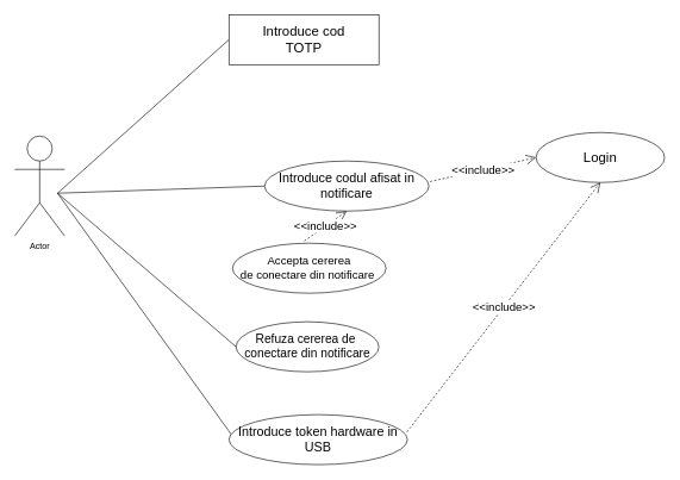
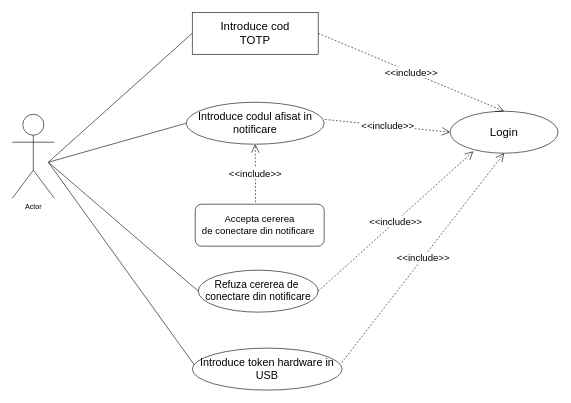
  <mxCell id="0" />
  <mxCell id="1" parent="0" />
  <mxCell id="2" value="Actor" style="shape=umlActor;verticalLabelPosition=bottom;verticalAlign=top;html=1;" parent="1" vertex="1"><mxGeometry x="20" y="190" width="70" height="140" as="geometry" /></mxCell>
  <mxCell id="3" value="" style="endArrow=none;html=1;rounded=0;entryX=0;entryY=0.5;entryDx=0;entryDy=0;" parent="1" target="6" edge="1"><mxGeometry width="50" height="50" relative="1" as="geometry"><mxPoint x="80" y="270" as="sourcePoint" /><mxPoint x="290" y="60" as="targetPoint" /></mxGeometry></mxCell>
  <mxCell id="4" value="" style="endArrow=none;html=1;rounded=0;entryX=0;entryY=0.5;entryDx=0;entryDy=0;" parent="1" target="5" edge="1"><mxGeometry width="50" height="50" relative="1" as="geometry"><mxPoint x="80" y="270" as="sourcePoint" /><mxPoint x="300" y="180" as="targetPoint" /></mxGeometry></mxCell>
- <mxCell id="5" value="&lt;font style=&quot;font-size: 18px;&quot;&gt;Introduce codul afisat in&lt;br&gt;notificare&lt;br&gt;&lt;/font&gt;" style="ellipse;whiteSpace=wrap;html=1;" parent="1" vertex="1"><mxGeometry x="370" y="225" width="230" height="70" as="geometry" /></mxCell>
+ <mxCell id="5" value="&lt;font style=&quot;font-size: 18px;&quot;&gt;Introduce codul afisat in&lt;br&gt;notificare&lt;br&gt;&lt;/font&gt;" style="ellipse;whiteSpace=wrap;html=1;" parent="1" vertex="1"><mxGeometry x="310" y="170" width="230" height="70" as="geometry" /></mxCell>
  <mxCell id="6" value="&lt;font style=&quot;font-size: 19px;&quot;&gt;Introduce cod &lt;br&gt;TOTP&lt;/font&gt;" style="whiteSpace=wrap;html=1;rounded=0;" parent="1" vertex="1"><mxGeometry x="320" y="20" width="210" height="70" as="geometry" /></mxCell>
  <mxCell id="7" value="" style="endArrow=none;html=1;rounded=0;entryX=0.016;entryY=0.41;entryDx=0;entryDy=0;entryPerimeter=0;" parent="1" target="8" edge="1"><mxGeometry width="50" height="50" relative="1" as="geometry"><mxPoint x="80" y="270" as="sourcePoint" /><mxPoint x="320" y="260" as="targetPoint" /></mxGeometry></mxCell>
  <mxCell id="8" value="&lt;font style=&quot;font-size: 18px;&quot;&gt;Introduce token hardware in&lt;br&gt;USB&lt;/font&gt;" style="ellipse;whiteSpace=wrap;html=1;" parent="1" vertex="1"><mxGeometry x="320" y="580" width="250" height="70" as="geometry" /></mxCell>
  <mxCell id="9" value="&lt;font style=&quot;font-size: 19px;&quot;&gt;Login&lt;/font&gt;" style="ellipse;whiteSpace=wrap;html=1;" parent="1" vertex="1"><mxGeometry x="750" y="185" width="180" height="70" as="geometry" /></mxCell>
+ <mxCell id="10" value="&lt;font style=&quot;font-size: 16px;&quot;&gt;&amp;lt;&amp;lt;include&amp;gt;&amp;gt;&lt;/font&gt;" style="endArrow=open;endSize=12;dashed=1;html=1;rounded=0;exitX=1;exitY=0.5;exitDx=0;exitDy=0;entryX=0.5;entryY=0;entryDx=0;entryDy=0;" parent="1" source="6" target="9" edge="1"><mxGeometry width="160" relative="1" as="geometry"><mxPoint x="510" y="30" as="sourcePoint" /><mxPoint x="670" y="30" as="targetPoint" /></mxGeometry></mxCell>
  <mxCell id="11" value="&lt;font style=&quot;font-size: 16px;&quot;&gt;&amp;lt;&amp;lt;include&amp;gt;&amp;gt;&lt;/font&gt;" style="endArrow=open;endSize=12;dashed=1;html=1;rounded=0;exitX=1.007;exitY=0.41;exitDx=0;exitDy=0;entryX=0;entryY=0.5;entryDx=0;entryDy=0;exitPerimeter=0;" parent="1" source="5" target="9" edge="1"><mxGeometry width="160" relative="1" as="geometry"><mxPoint x="490" y="65" as="sourcePoint" /><mxPoint x="810" y="100" as="targetPoint" /></mxGeometry></mxCell>
  <mxCell id="12" value="&lt;font style=&quot;font-size: 16px;&quot;&gt;&amp;lt;&amp;lt;include&amp;gt;&amp;gt;&lt;/font&gt;" style="endArrow=open;endSize=12;dashed=1;html=1;rounded=0;exitX=0.997;exitY=0.346;exitDx=0;exitDy=0;entryX=0.5;entryY=1;entryDx=0;entryDy=0;exitPerimeter=0;" parent="1" source="8" target="9" edge="1"><mxGeometry width="160" relative="1" as="geometry"><mxPoint x="500" y="75" as="sourcePoint" /><mxPoint x="820" y="110" as="targetPoint" /></mxGeometry></mxCell>
  <mxCell id="13" value="&lt;font style=&quot;font-size: 16px;&quot;&gt;&amp;lt;&amp;lt;include&amp;gt;&amp;gt;&lt;/font&gt;" style="endArrow=open;endSize=12;dashed=1;html=1;rounded=0;entryX=0.5;entryY=1;entryDx=0;entryDy=0;exitX=0.468;exitY=-0.046;exitDx=0;exitDy=0;exitPerimeter=0;" parent="1" source="14" target="5" edge="1"><mxGeometry width="160" relative="1" as="geometry"><mxPoint x="430" y="350" as="sourcePoint" /><mxPoint x="820" y="240" as="targetPoint" /></mxGeometry></mxCell>
- <mxCell id="14" value="&lt;font style=&quot;font-size: 16px;&quot;&gt;Accepta cererea&lt;br&gt;de conectare din notificare&amp;nbsp;&lt;/font&gt;" style="ellipse;whiteSpace=wrap;html=1;" parent="1" vertex="1"><mxGeometry x="325" y="340" width="215" height="70" as="geometry" /></mxCell>
+ <mxCell id="14" value="&lt;font style=&quot;font-size: 16px;&quot;&gt;Accepta cererea&lt;br&gt;de conectare din notificare&amp;nbsp;&lt;/font&gt;" style="whiteSpace=wrap;html=1;rounded=1;" parent="1" vertex="1"><mxGeometry x="325" y="340" width="215" height="70" as="geometry" /></mxCell>
  <mxCell id="15" value="&lt;font style=&quot;font-size: 17px;&quot;&gt;Refuza cererea de&amp;nbsp;&lt;br&gt;conectare din notificare&lt;/font&gt;" style="ellipse;whiteSpace=wrap;html=1;" parent="1" vertex="1"><mxGeometry x="330" y="450" width="200" height="70" as="geometry" /></mxCell>
  <mxCell id="16" value="" style="endArrow=none;html=1;rounded=0;entryX=0;entryY=0.5;entryDx=0;entryDy=0;" parent="1" target="15" edge="1"><mxGeometry width="50" height="50" relative="1" as="geometry"><mxPoint x="80" y="270" as="sourcePoint" /><mxPoint x="160" y="250" as="targetPoint" /></mxGeometry></mxCell>
+ <mxCell id="17" value="&lt;font style=&quot;font-size: 16px;&quot;&gt;&amp;lt;&amp;lt;include&amp;gt;&amp;gt;&lt;/font&gt;" style="endArrow=open;endSize=12;dashed=1;html=1;rounded=0;exitX=1;exitY=0.5;exitDx=0;exitDy=0;entryX=0.216;entryY=0.954;entryDx=0;entryDy=0;entryPerimeter=0;" parent="1" source="15" target="9" edge="1"><mxGeometry width="160" relative="1" as="geometry"><mxPoint x="609" y="654" as="sourcePoint" /><mxPoint x="890" y="250" as="targetPoint" /></mxGeometry></mxCell>
